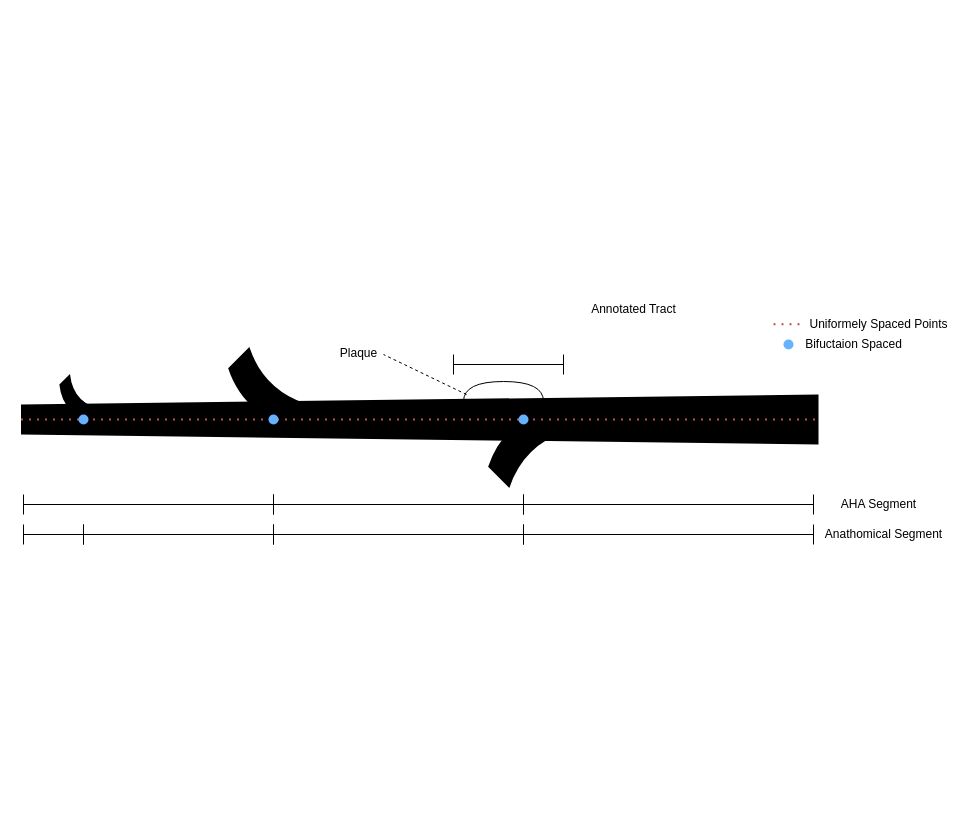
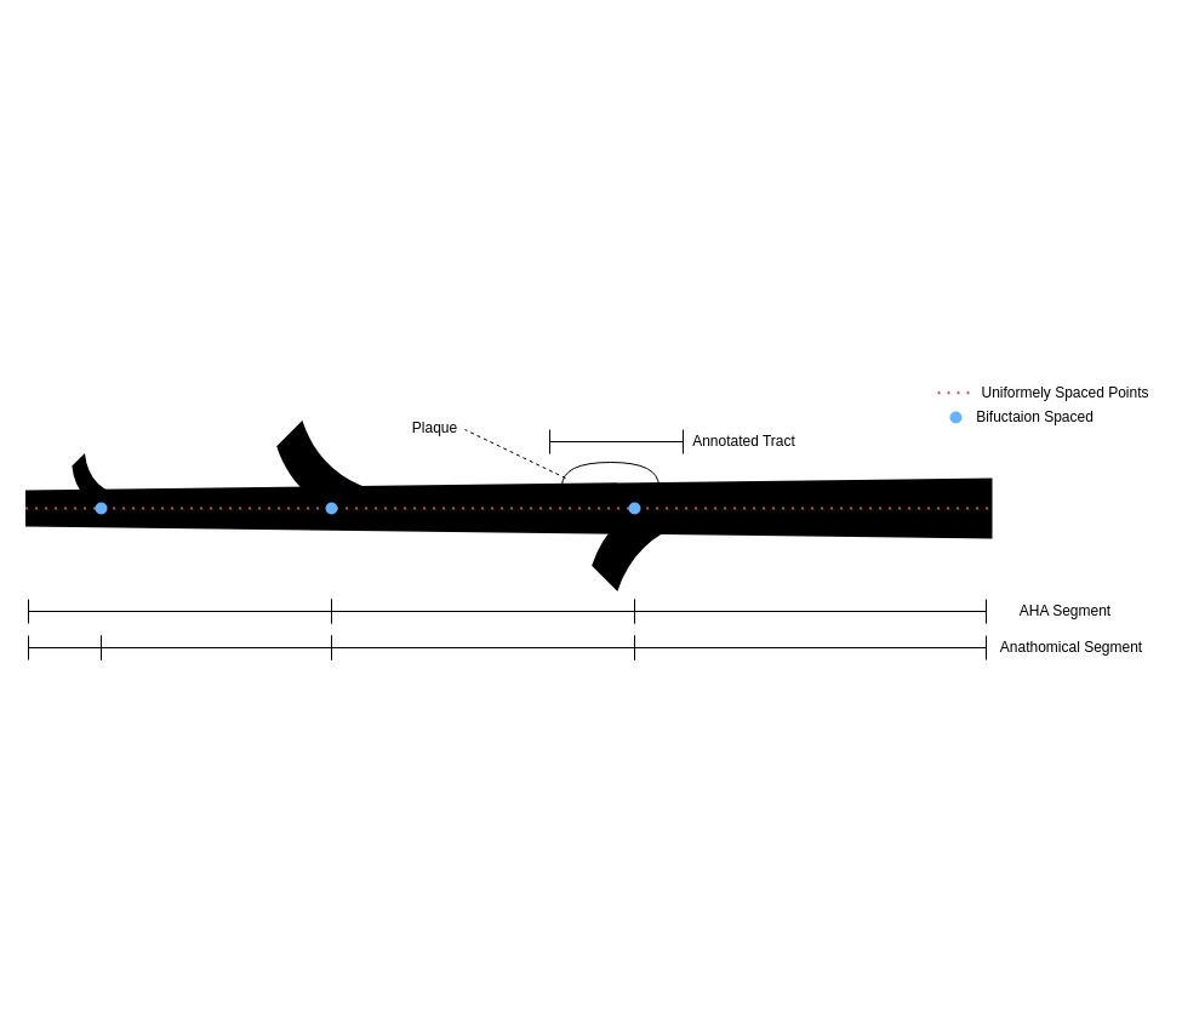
  <mxCell id="0" />
  <mxCell id="1" parent="0" />
  <mxCell id="2" value="" style="shape=dataStorage;whiteSpace=wrap;html=1;fixedSize=1;size=10;rotation=-45;fillColor=#000000;strokeColor=none;" vertex="1" parent="1"><mxGeometry x="243" y="349" width="40" height="80" as="geometry" /></mxCell>
  <mxCell id="3" value="" style="shape=dataStorage;whiteSpace=wrap;html=1;fixedSize=1;size=10;rotation=45;fillColor=#000000;strokeColor=none;" vertex="1" parent="1"><mxGeometry x="503" y="405" width="40" height="80" as="geometry" /></mxCell>
  <mxCell id="4" value="" style="shape=or;whiteSpace=wrap;html=1;rotation=-90;" vertex="1" parent="1"><mxGeometry x="493" y="351" width="20" height="80" as="geometry" /></mxCell>
  <mxCell id="5" value="" style="shape=crossbar;whiteSpace=wrap;html=1;rounded=1;fillColor=#000000;" vertex="1" parent="1"><mxGeometry x="453" y="354" width="110" height="20" as="geometry" /></mxCell>
  <mxCell id="6" value="" style="shape=crossbar;whiteSpace=wrap;html=1;rounded=1;fillColor=#000000;" vertex="1" parent="1"><mxGeometry x="273" y="494" width="250" height="20" as="geometry" /></mxCell>
  <mxCell id="7" value="" style="shape=crossbar;whiteSpace=wrap;html=1;rounded=1;fillColor=#000000;" vertex="1" parent="1"><mxGeometry x="523" y="494" width="290" height="20" as="geometry" /></mxCell>
  <mxCell id="8" value="" style="shape=crossbar;whiteSpace=wrap;html=1;rounded=1;fillColor=#000000;" vertex="1" parent="1"><mxGeometry x="23" y="494" width="250" height="20" as="geometry" /></mxCell>
  <mxCell id="9" value="" style="shape=dataStorage;whiteSpace=wrap;html=1;fixedSize=1;size=10;rotation=-45;fillColor=#000000;strokeColor=none;" vertex="1" parent="1"><mxGeometry x="65.8" y="374.91" width="25" height="50" as="geometry" /></mxCell>
  <mxCell id="10" value="" style="shape=crossbar;whiteSpace=wrap;html=1;rounded=1;fillColor=#000000;" vertex="1" parent="1"><mxGeometry x="23" y="524" width="60" height="20" as="geometry" /></mxCell>
  <mxCell id="11" value="" style="shape=crossbar;whiteSpace=wrap;html=1;rounded=1;fillColor=#000000;" vertex="1" parent="1"><mxGeometry x="83" y="524" width="190" height="20" as="geometry" /></mxCell>
  <mxCell id="12" value="" style="shape=crossbar;whiteSpace=wrap;html=1;rounded=1;fillColor=#000000;" vertex="1" parent="1"><mxGeometry x="273" y="524" width="250" height="20" as="geometry" /></mxCell>
  <mxCell id="13" value="" style="shape=crossbar;whiteSpace=wrap;html=1;rounded=1;fillColor=#000000;" vertex="1" parent="1"><mxGeometry x="523" y="524" width="290" height="20" as="geometry" /></mxCell>
  <mxCell id="14" value="" style="group" vertex="1" connectable="0" parent="1"><mxGeometry x="20.5" y="394" width="797.5" height="60" as="geometry" /></mxCell>
  <mxCell id="15" value="" style="shape=trapezoid;perimeter=trapezoidPerimeter;whiteSpace=wrap;html=1;fixedSize=1;size=10.0;rotation=-90;fillColor=#000000;strokeColor=none;" vertex="1" parent="14"><mxGeometry x="373.75" y="-373.75" width="50" height="797.5" as="geometry" /></mxCell>
  <mxCell id="16" value="" style="endArrow=none;dashed=1;html=1;dashPattern=1 3;strokeWidth=2;fillColor=#f8cecc;strokeColor=#b85450;exitX=0.5;exitY=0;exitDx=0;exitDy=0;entryX=0.5;entryY=1;entryDx=0;entryDy=0;" edge="1" parent="14" source="15" target="15"><mxGeometry width="50" height="50" relative="1" as="geometry"><mxPoint x="402.5" y="160" as="sourcePoint" /><mxPoint x="452.5" y="110" as="targetPoint" /></mxGeometry></mxCell>
- <mxCell id="17" value="Annotated Tract" style="text;html=1;align=center;verticalAlign=middle;resizable=0;points=[];autosize=1;" vertex="1" parent="1"><mxGeometry x="583" y="299" width="100" height="20" as="geometry" /></mxCell>
+ <mxCell id="17" value="Annotated Tract" style="text;html=1;align=center;verticalAlign=middle;resizable=0;points=[];autosize=1;" vertex="1" parent="1"><mxGeometry x="563" y="354" width="100" height="20" as="geometry" /></mxCell>
  <mxCell id="18" value="Anathomical Segment" style="text;html=1;align=center;verticalAlign=middle;resizable=0;points=[];autosize=1;" vertex="1" parent="1"><mxGeometry x="818" y="524" width="130" height="20" as="geometry" /></mxCell>
  <mxCell id="19" value="AHA Segment" style="text;html=1;align=center;verticalAlign=middle;resizable=0;points=[];autosize=1;" vertex="1" parent="1"><mxGeometry x="833" y="494" width="90" height="20" as="geometry" /></mxCell>
  <mxCell id="20" value="" style="ellipse;whiteSpace=wrap;html=1;aspect=fixed;fillColor=#66B2FF;strokeColor=none;" vertex="1" parent="1"><mxGeometry x="268" y="414" width="10" height="10" as="geometry" /></mxCell>
  <mxCell id="21" value="" style="ellipse;whiteSpace=wrap;html=1;aspect=fixed;fillColor=#66B2FF;strokeColor=none;" vertex="1" parent="1"><mxGeometry x="78" y="414" width="10" height="10" as="geometry" /></mxCell>
  <mxCell id="22" value="" style="ellipse;whiteSpace=wrap;html=1;aspect=fixed;fillColor=#66B2FF;strokeColor=none;" vertex="1" parent="1"><mxGeometry x="518" y="414" width="10" height="10" as="geometry" /></mxCell>
  <mxCell id="23" value="" style="ellipse;whiteSpace=wrap;html=1;aspect=fixed;fillColor=#66B2FF;strokeColor=none;" vertex="1" parent="1"><mxGeometry x="783" y="339" width="10" height="10" as="geometry" /></mxCell>
  <mxCell id="24" value="Bifuctaion Spaced" style="text;html=1;align=center;verticalAlign=middle;resizable=0;points=[];autosize=1;" vertex="1" parent="1"><mxGeometry x="803" y="334" width="100" height="20" as="geometry" /></mxCell>
  <mxCell id="25" value="" style="endArrow=none;dashed=1;html=1;dashPattern=1 3;strokeWidth=2;fillColor=#f8cecc;strokeColor=#b85450;" edge="1" parent="1"><mxGeometry width="50" height="50" relative="1" as="geometry"><mxPoint x="773" y="323.86" as="sourcePoint" /><mxPoint x="803" y="323.86" as="targetPoint" /></mxGeometry></mxCell>
  <mxCell id="26" value="Uniformely Spaced Points" style="text;html=1;align=center;verticalAlign=middle;resizable=0;points=[];autosize=1;" vertex="1" parent="1"><mxGeometry x="803" y="314" width="150" height="20" as="geometry" /></mxCell>
  <mxCell id="27" value="Plaque" style="text;html=1;align=center;verticalAlign=middle;resizable=0;points=[];autosize=1;" vertex="1" parent="1"><mxGeometry x="333" y="343" width="50" height="20" as="geometry" /></mxCell>
  <mxCell id="28" value="" style="endArrow=none;html=1;exitX=0.349;exitY=0.038;exitDx=0;exitDy=0;exitPerimeter=0;dashed=1;" edge="1" parent="1" source="4"><mxGeometry width="50" height="50" relative="1" as="geometry"><mxPoint x="223" y="574" as="sourcePoint" /><mxPoint x="383" y="354" as="targetPoint" /></mxGeometry></mxCell>
